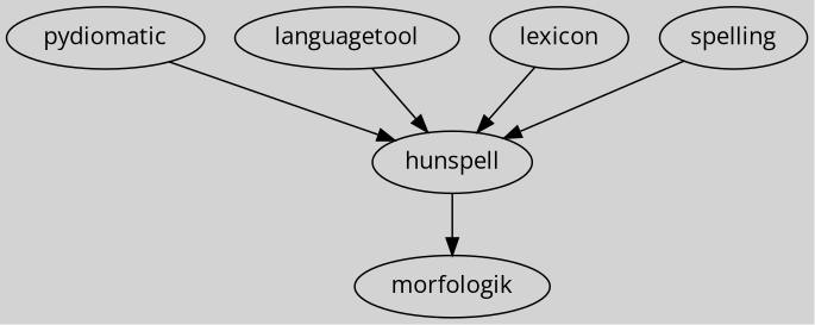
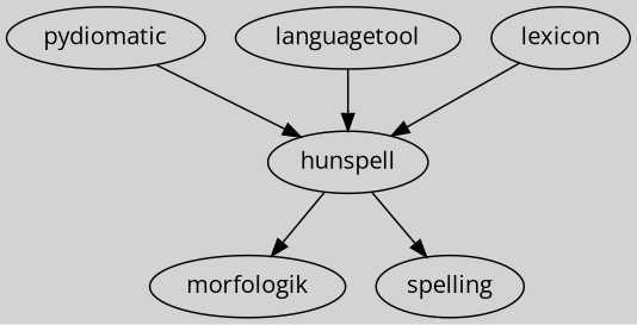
  digraph {
    bgcolor=lightgrey
    compound=true
    fontname="Open Sans"
    node [fontname="Open Sans"]
    edge [fontname="Open Sans"]
    pydiomatic
    hunspell
    morfologik
    languagetool
    lexicon
    spelling
    pydiomatic -> hunspell
    hunspell -> morfologik
    languagetool -> hunspell
    lexicon -> hunspell
-   spelling -> hunspell
+   hunspell -> spelling
  }
